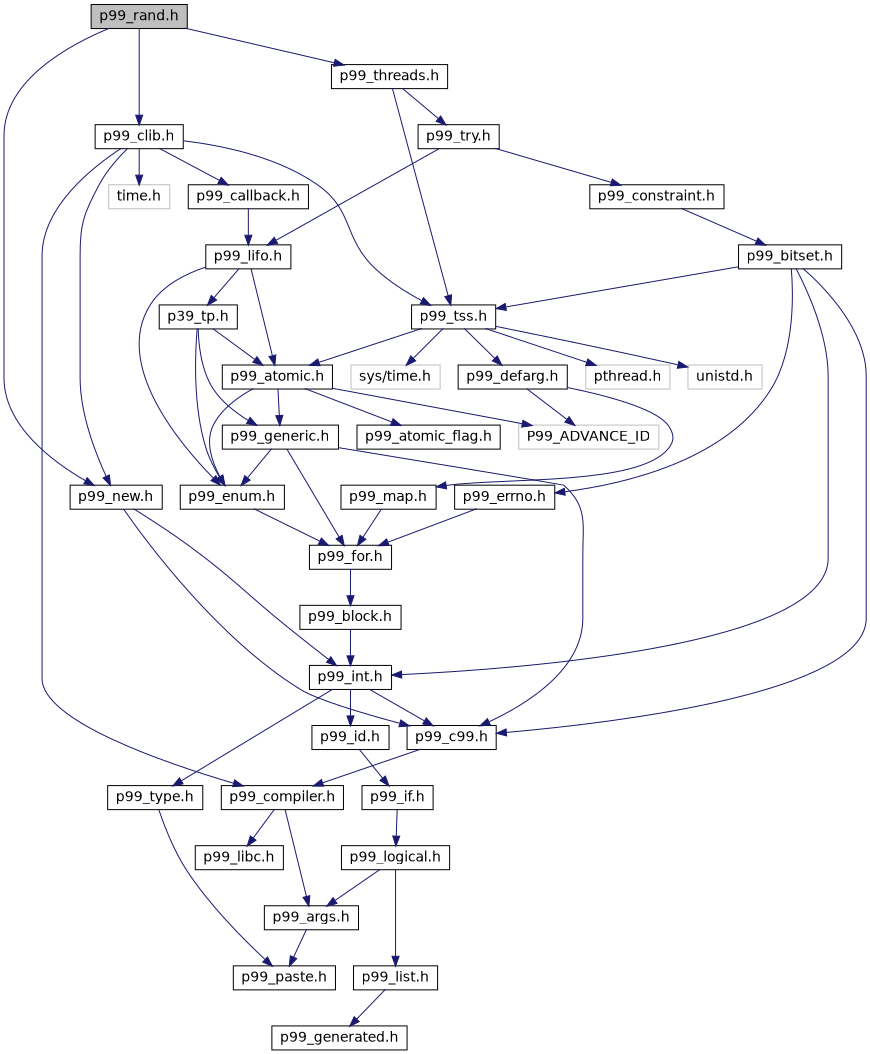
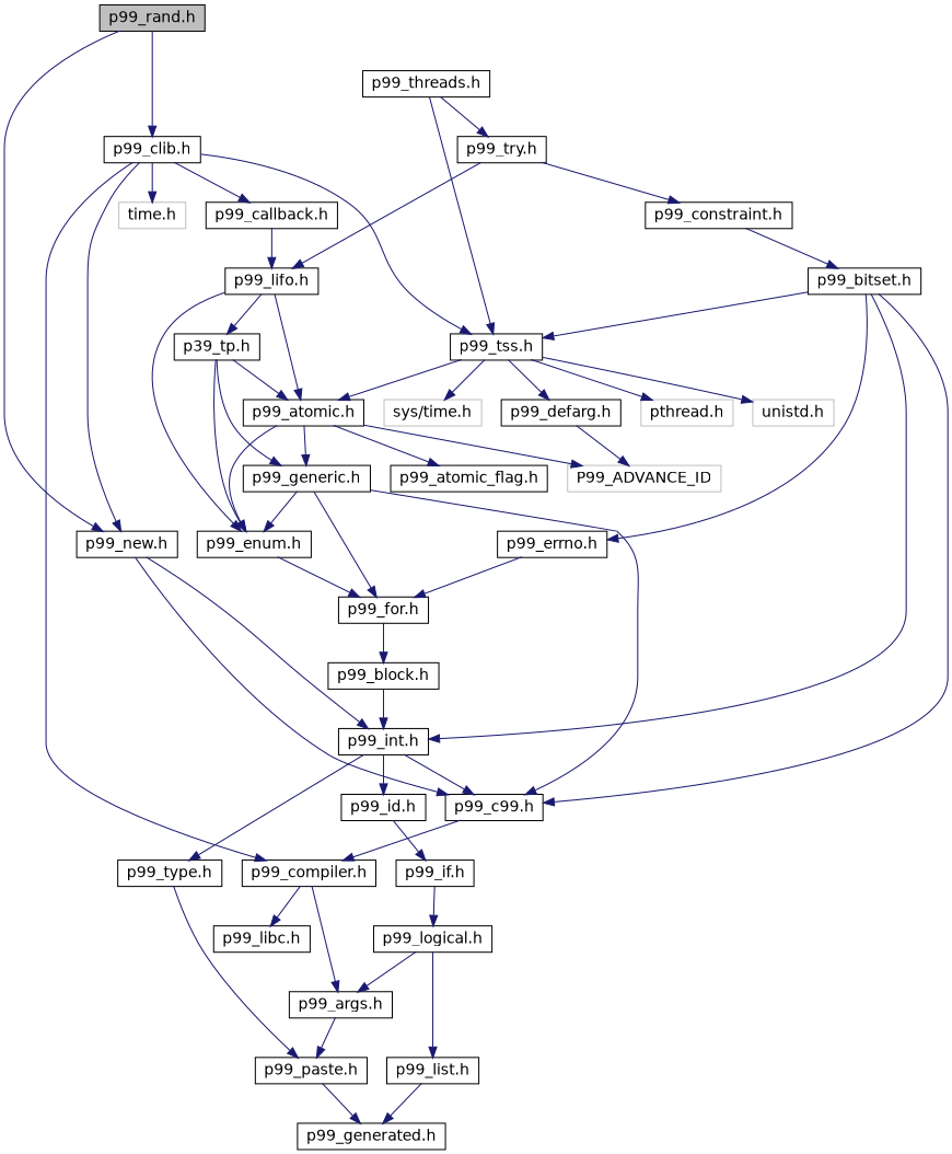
  digraph {
    node [color=black fillcolor=white fontname=Helvetica fontsize=14 shape=record style=filled]
    edge [color=midnightblue fontname=Helvetica fontsize=14 labelfontname=Helvetica labelfontsize=14 style=solid]
    n1 [fillcolor=grey75 fontcolor=black height=0.2 label="p99_rand.h" width=0.4]
    n2 [height=0.2 label="p99_threads.h" width=0.4]
    n3 [height=0.2 label="p99_new.h" width=0.4]
    n4 [height=0.2 label="p99_clib.h" width=0.4]
    n5 [height=0.2 label="p99_try.h" width=0.4]
    n6 [height=0.2 label="p99_tss.h" width=0.4]
    n7 [height=0.2 label="p99_int.h" width=0.4]
    n8 [height=0.2 label="p99_c99.h" width=0.4]
    n9 [height=0.2 label="p99_compiler.h" width=0.4]
    n10 [height=0.2 label="p99_callback.h" width=0.4]
    n11 [color=grey75 height=0.2 label="time.h" width=0.4]
    n12 [height=0.2 label="p99_constraint.h" width=0.4]
    n13 [height=0.2 label="p99_lifo.h" width=0.4]
    n14 [color=grey75 height=0.2 label="unistd.h" width=0.4]
    n15 [color=grey75 height=0.2 label="sys/time.h" width=0.4]
    n16 [color=grey75 height=0.2 label="pthread.h" width=0.4]
    n17 [height=0.2 label="p99_defarg.h" width=0.4]
    n18 [height=0.2 label="p99_atomic.h" width=0.4]
    n19 [height=0.2 label="p99_bitset.h" width=0.4]
    n20 [height=0.2 label="p99_enum.h" width=0.4]
    n21 [height=0.2 label="p39_tp.h" width=0.4]
    n22 [height=0.2 label="p99_errno.h" width=0.4]
    n23 [height=0.2 label="p99_id.h" width=0.4]
    n24 [height=0.2 label="p99_type.h" width=0.4]
    n25 [height=0.2 label="p99_for.h" width=0.4]
-   n26 [height=0.2 label="p99_map.h" width=0.4]
    n27 [color=grey75 height=0.2 label=P99_ADVANCE_ID width=0.4]
    n28 [height=0.2 label="p99_generic.h" width=0.4]
    n29 [height=0.2 label="p99_atomic_flag.h" width=0.4]
    n30 [height=0.2 label="p99_block.h" width=0.4]
    n31 [height=0.2 label="p99_if.h" width=0.4]
    n32 [height=0.2 label="p99_paste.h" width=0.4]
    n33 [height=0.2 label="p99_args.h" width=0.4]
    n34 [height=0.2 label="p99_libc.h" width=0.4]
    n35 [height=0.2 label="p99_generated.h" width=0.4]
    n36 [height=0.2 label="p99_logical.h" width=0.4]
    n37 [height=0.2 label="p99_list.h" width=0.4]
-   n1 -> n2
    n1 -> n3
    n1 -> n4
    n2 -> n5
    n2 -> n6
    n3 -> n7
    n3 -> n8
    n4 -> n3
    n4 -> n6
    n4 -> n9
    n4 -> n10
    n4 -> n11
    n5 -> n12
    n5 -> n13
    n6 -> n14
    n6 -> n15
    n6 -> n16
    n6 -> n17
    n6 -> n18
    n7 -> n8
    n7 -> n23
    n7 -> n24
    n8 -> n9
    n9 -> n33
    n9 -> n34
    n10 -> n13
    n12 -> n19
    n13 -> n18
    n13 -> n20
    n13 -> n21
-   n17 -> n26
    n17 -> n27
    n18 -> n20
    n18 -> n27
    n18 -> n28
    n18 -> n29
    n19 -> n6
    n19 -> n7
    n19 -> n8
    n19 -> n22
    n20 -> n25
    n21 -> n18
    n21 -> n20
    n21 -> n28
    n22 -> n25
    n23 -> n31
    n24 -> n32
    n25 -> n30
-   n26 -> n25
    n28 -> n8
    n28 -> n20
    n28 -> n25
    n30 -> n7
    n31 -> n36
+   n32 -> n35
    n33 -> n32
    n36 -> n33
    n36 -> n37
    n37 -> n35
  }
